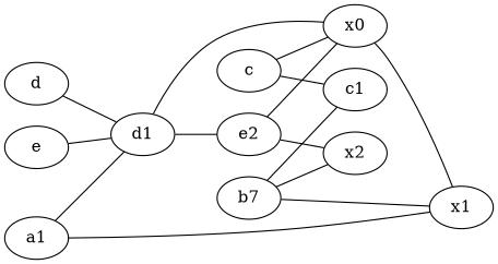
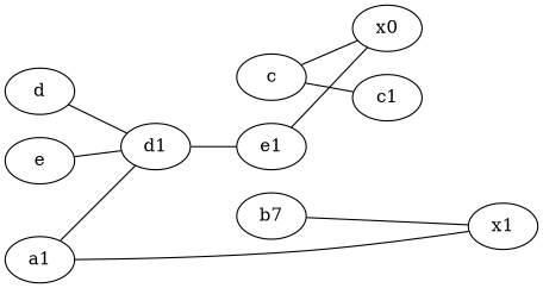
  graph {
    rankdir=LR
    node [labelfontsize=50]
    n1 [label=b7]
-   x2
    c1
    x1
    e
    d1
-   e1 [label=e2]
+   e1
    x0
    a1
    d
    c
-   n1 -- x2
-   n1 -- c1
    n1 -- x1
    e -- d1
    d1 -- e1
-   d1 -- x0
-   e1 -- x2
    e1 -- x0
-   x0 -- x1
    a1 -- x1
    a1 -- d1
    d -- d1
    c -- c1
    c -- x0
  }
